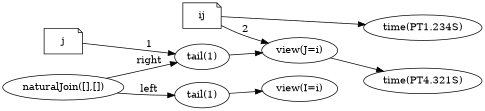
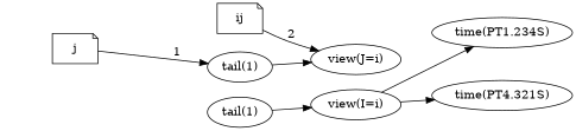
  digraph {
    rankdir=LR
    n1 [label="time(PT1.234S)"]
    n2 [label="view(I=i)"]
    n3 [label="tail(1)"]
    n4 [label="time(PT4.321S)"]
    n5 [label="view(J=i)"]
    n6 [label="tail(1)"]
-   n7 [label="naturalJoin([],[])"]
    j [shape=note]
    ij [shape=note]
-   ij -> n1
+   n2 -> n1
    n3 -> n2
-   n5 -> n4
+   n2 -> n4
    n6 -> n5
-   n7 -> n3 [label=left]
-   n7 -> n6 [label=right]
    j -> n6 [label=1]
    ij -> n5 [label=2]
  }
